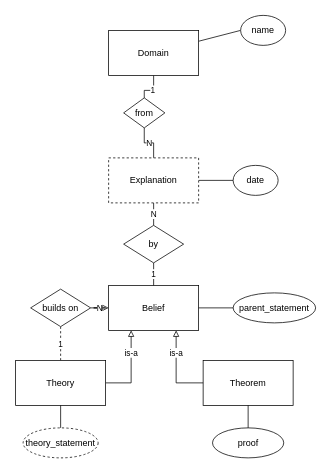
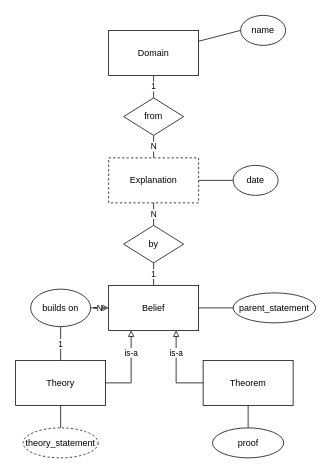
  <mxCell id="0" />
  <mxCell id="1" parent="0" />
  <mxCell id="2" value="1" style="edgeStyle=orthogonalEdgeStyle;rounded=0;orthogonalLoop=1;jettySize=auto;html=1;endArrow=none;endFill=0;" parent="1" source="4" target="9" edge="1"><mxGeometry relative="1" as="geometry" /></mxCell>
  <mxCell id="3" style="rounded=0;orthogonalLoop=1;jettySize=auto;html=1;entryX=0;entryY=0.5;entryDx=0;entryDy=0;endArrow=none;endFill=0;" parent="1" source="4" target="10" edge="1"><mxGeometry relative="1" as="geometry" /></mxCell>
  <mxCell id="4" value="Domain" style="rounded=0;whiteSpace=wrap;html=1;" parent="1" vertex="1"><mxGeometry x="144" y="40" width="120" height="60" as="geometry" /></mxCell>
  <mxCell id="5" value="N" style="edgeStyle=orthogonalEdgeStyle;rounded=0;orthogonalLoop=1;jettySize=auto;html=1;endArrow=none;endFill=0;" parent="1" source="8" target="9" edge="1"><mxGeometry relative="1" as="geometry" /></mxCell>
  <mxCell id="6" value="N" style="edgeStyle=orthogonalEdgeStyle;rounded=0;orthogonalLoop=1;jettySize=auto;html=1;endArrow=none;endFill=0;" parent="1" source="8" target="18" edge="1"><mxGeometry relative="1" as="geometry" /></mxCell>
  <mxCell id="7" style="rounded=0;orthogonalLoop=1;jettySize=auto;html=1;entryX=0;entryY=0.5;entryDx=0;entryDy=0;endArrow=none;endFill=0;" parent="1" source="8" target="19" edge="1"><mxGeometry relative="1" as="geometry" /></mxCell>
  <mxCell id="8" value="Explanation" style="rounded=0;whiteSpace=wrap;html=1;dashed=1;" parent="1" vertex="1"><mxGeometry x="144" y="210" width="120" height="60" as="geometry" /></mxCell>
- <mxCell id="9" value="from" style="rhombus;whiteSpace=wrap;html=1;" parent="1" vertex="1"><mxGeometry x="164" y="130" width="55" height="40" as="geometry" /></mxCell>
+ <mxCell id="9" value="from" style="rhombus;whiteSpace=wrap;html=1;" parent="1" vertex="1"><mxGeometry x="164" y="130" width="80" height="50" as="geometry" /></mxCell>
  <mxCell id="10" value="name" style="ellipse;whiteSpace=wrap;html=1;" parent="1" vertex="1"><mxGeometry x="320" y="20" width="60" height="40" as="geometry" /></mxCell>
- <mxCell id="11" value="1" style="rounded=0;orthogonalLoop=1;jettySize=auto;html=1;endArrow=none;endFill=0;dashed=1;" parent="1" source="13" target="15" edge="1"><mxGeometry relative="1" as="geometry" /></mxCell>
+ <mxCell id="11" value="1" style="rounded=0;orthogonalLoop=1;jettySize=auto;html=1;endArrow=none;endFill=0;" parent="1" source="13" target="15" edge="1"><mxGeometry relative="1" as="geometry" /></mxCell>
  <mxCell id="12" value="N" style="edgeStyle=orthogonalEdgeStyle;rounded=0;orthogonalLoop=1;jettySize=auto;html=1;entryX=0;entryY=0.5;entryDx=0;entryDy=0;endArrow=block;endFill=0;" parent="1" source="13" target="16" edge="1"><mxGeometry relative="1" as="geometry" /></mxCell>
- <mxCell id="13" value="builds on" style="rhombus;whiteSpace=wrap;html=1;" parent="1" vertex="1"><mxGeometry x="40" y="385" width="80" height="50" as="geometry" /></mxCell>
+ <mxCell id="13" value="builds on" style="ellipse;whiteSpace=wrap;html=1;" parent="1" vertex="1"><mxGeometry x="40" y="385" width="80" height="50" as="geometry" /></mxCell>
  <mxCell id="14" value="is-a" style="edgeStyle=orthogonalEdgeStyle;rounded=0;orthogonalLoop=1;jettySize=auto;html=1;entryX=0.25;entryY=1;entryDx=0;entryDy=0;endArrow=block;endFill=0;" parent="1" source="15" target="16" edge="1"><mxGeometry x="0.423" relative="1" as="geometry"><mxPoint as="offset" /></mxGeometry></mxCell>
  <mxCell id="15" value="Theory" style="whiteSpace=wrap;html=1;" parent="1" vertex="1"><mxGeometry x="20" y="480" width="120" height="60" as="geometry" /></mxCell>
  <mxCell id="16" value="Belief" style="rounded=0;whiteSpace=wrap;html=1;" parent="1" vertex="1"><mxGeometry x="144" y="380" width="120" height="60" as="geometry" /></mxCell>
  <mxCell id="17" value="1" style="edgeStyle=orthogonalEdgeStyle;rounded=0;orthogonalLoop=1;jettySize=auto;html=1;endArrow=none;endFill=0;" parent="1" source="18" target="16" edge="1"><mxGeometry relative="1" as="geometry" /></mxCell>
  <mxCell id="18" value="by" style="rhombus;whiteSpace=wrap;html=1;" parent="1" vertex="1"><mxGeometry x="164" y="300" width="80" height="50" as="geometry" /></mxCell>
  <mxCell id="19" value="date" style="ellipse;whiteSpace=wrap;html=1;" parent="1" vertex="1"><mxGeometry x="310" y="220" width="60" height="40" as="geometry" /></mxCell>
  <mxCell id="20" value="parent_statement" style="ellipse;whiteSpace=wrap;html=1;" parent="1" vertex="1"><mxGeometry x="310" y="390" width="110" height="40" as="geometry" /></mxCell>
  <mxCell id="21" style="rounded=0;orthogonalLoop=1;jettySize=auto;html=1;entryX=0;entryY=0.5;entryDx=0;entryDy=0;endArrow=none;endFill=0;exitX=1;exitY=0.5;exitDx=0;exitDy=0;" parent="1" source="16" target="20" edge="1"><mxGeometry relative="1" as="geometry"><mxPoint x="274" y="409.5" as="sourcePoint" /><mxPoint x="320" y="409.5" as="targetPoint" /></mxGeometry></mxCell>
  <mxCell id="22" value="Theorem" style="whiteSpace=wrap;html=1;" parent="1" vertex="1"><mxGeometry x="270" y="480" width="120" height="60" as="geometry" /></mxCell>
  <mxCell id="23" value="is-a" style="edgeStyle=orthogonalEdgeStyle;rounded=0;orthogonalLoop=1;jettySize=auto;html=1;entryX=0.75;entryY=1;entryDx=0;entryDy=0;endArrow=block;endFill=0;exitX=0;exitY=0.5;exitDx=0;exitDy=0;" parent="1" source="22" target="16" edge="1"><mxGeometry x="0.434" relative="1" as="geometry"><mxPoint x="150" y="520" as="sourcePoint" /><mxPoint x="184" y="450" as="targetPoint" /><mxPoint as="offset" /></mxGeometry></mxCell>
  <mxCell id="24" value="theory_statement" style="ellipse;whiteSpace=wrap;html=1;dashed=1;" parent="1" vertex="1"><mxGeometry x="30" y="570" width="100" height="40" as="geometry" /></mxCell>
  <mxCell id="25" value="proof" style="ellipse;whiteSpace=wrap;html=1;" parent="1" vertex="1"><mxGeometry x="282.5" y="570" width="95" height="40" as="geometry" /></mxCell>
  <mxCell id="26" style="rounded=0;orthogonalLoop=1;jettySize=auto;html=1;entryX=0.5;entryY=0;entryDx=0;entryDy=0;endArrow=none;endFill=0;exitX=0.5;exitY=1;exitDx=0;exitDy=0;" parent="1" source="15" target="24" edge="1"><mxGeometry relative="1" as="geometry"><mxPoint x="80" y="580" as="sourcePoint" /><mxPoint x="126" y="580" as="targetPoint" /></mxGeometry></mxCell>
  <mxCell id="27" style="rounded=0;orthogonalLoop=1;jettySize=auto;html=1;entryX=0.5;entryY=0;entryDx=0;entryDy=0;endArrow=none;endFill=0;exitX=0.5;exitY=1;exitDx=0;exitDy=0;" parent="1" source="22" target="25" edge="1"><mxGeometry relative="1" as="geometry"><mxPoint x="327" y="580" as="sourcePoint" /><mxPoint x="373" y="580" as="targetPoint" /></mxGeometry></mxCell>
